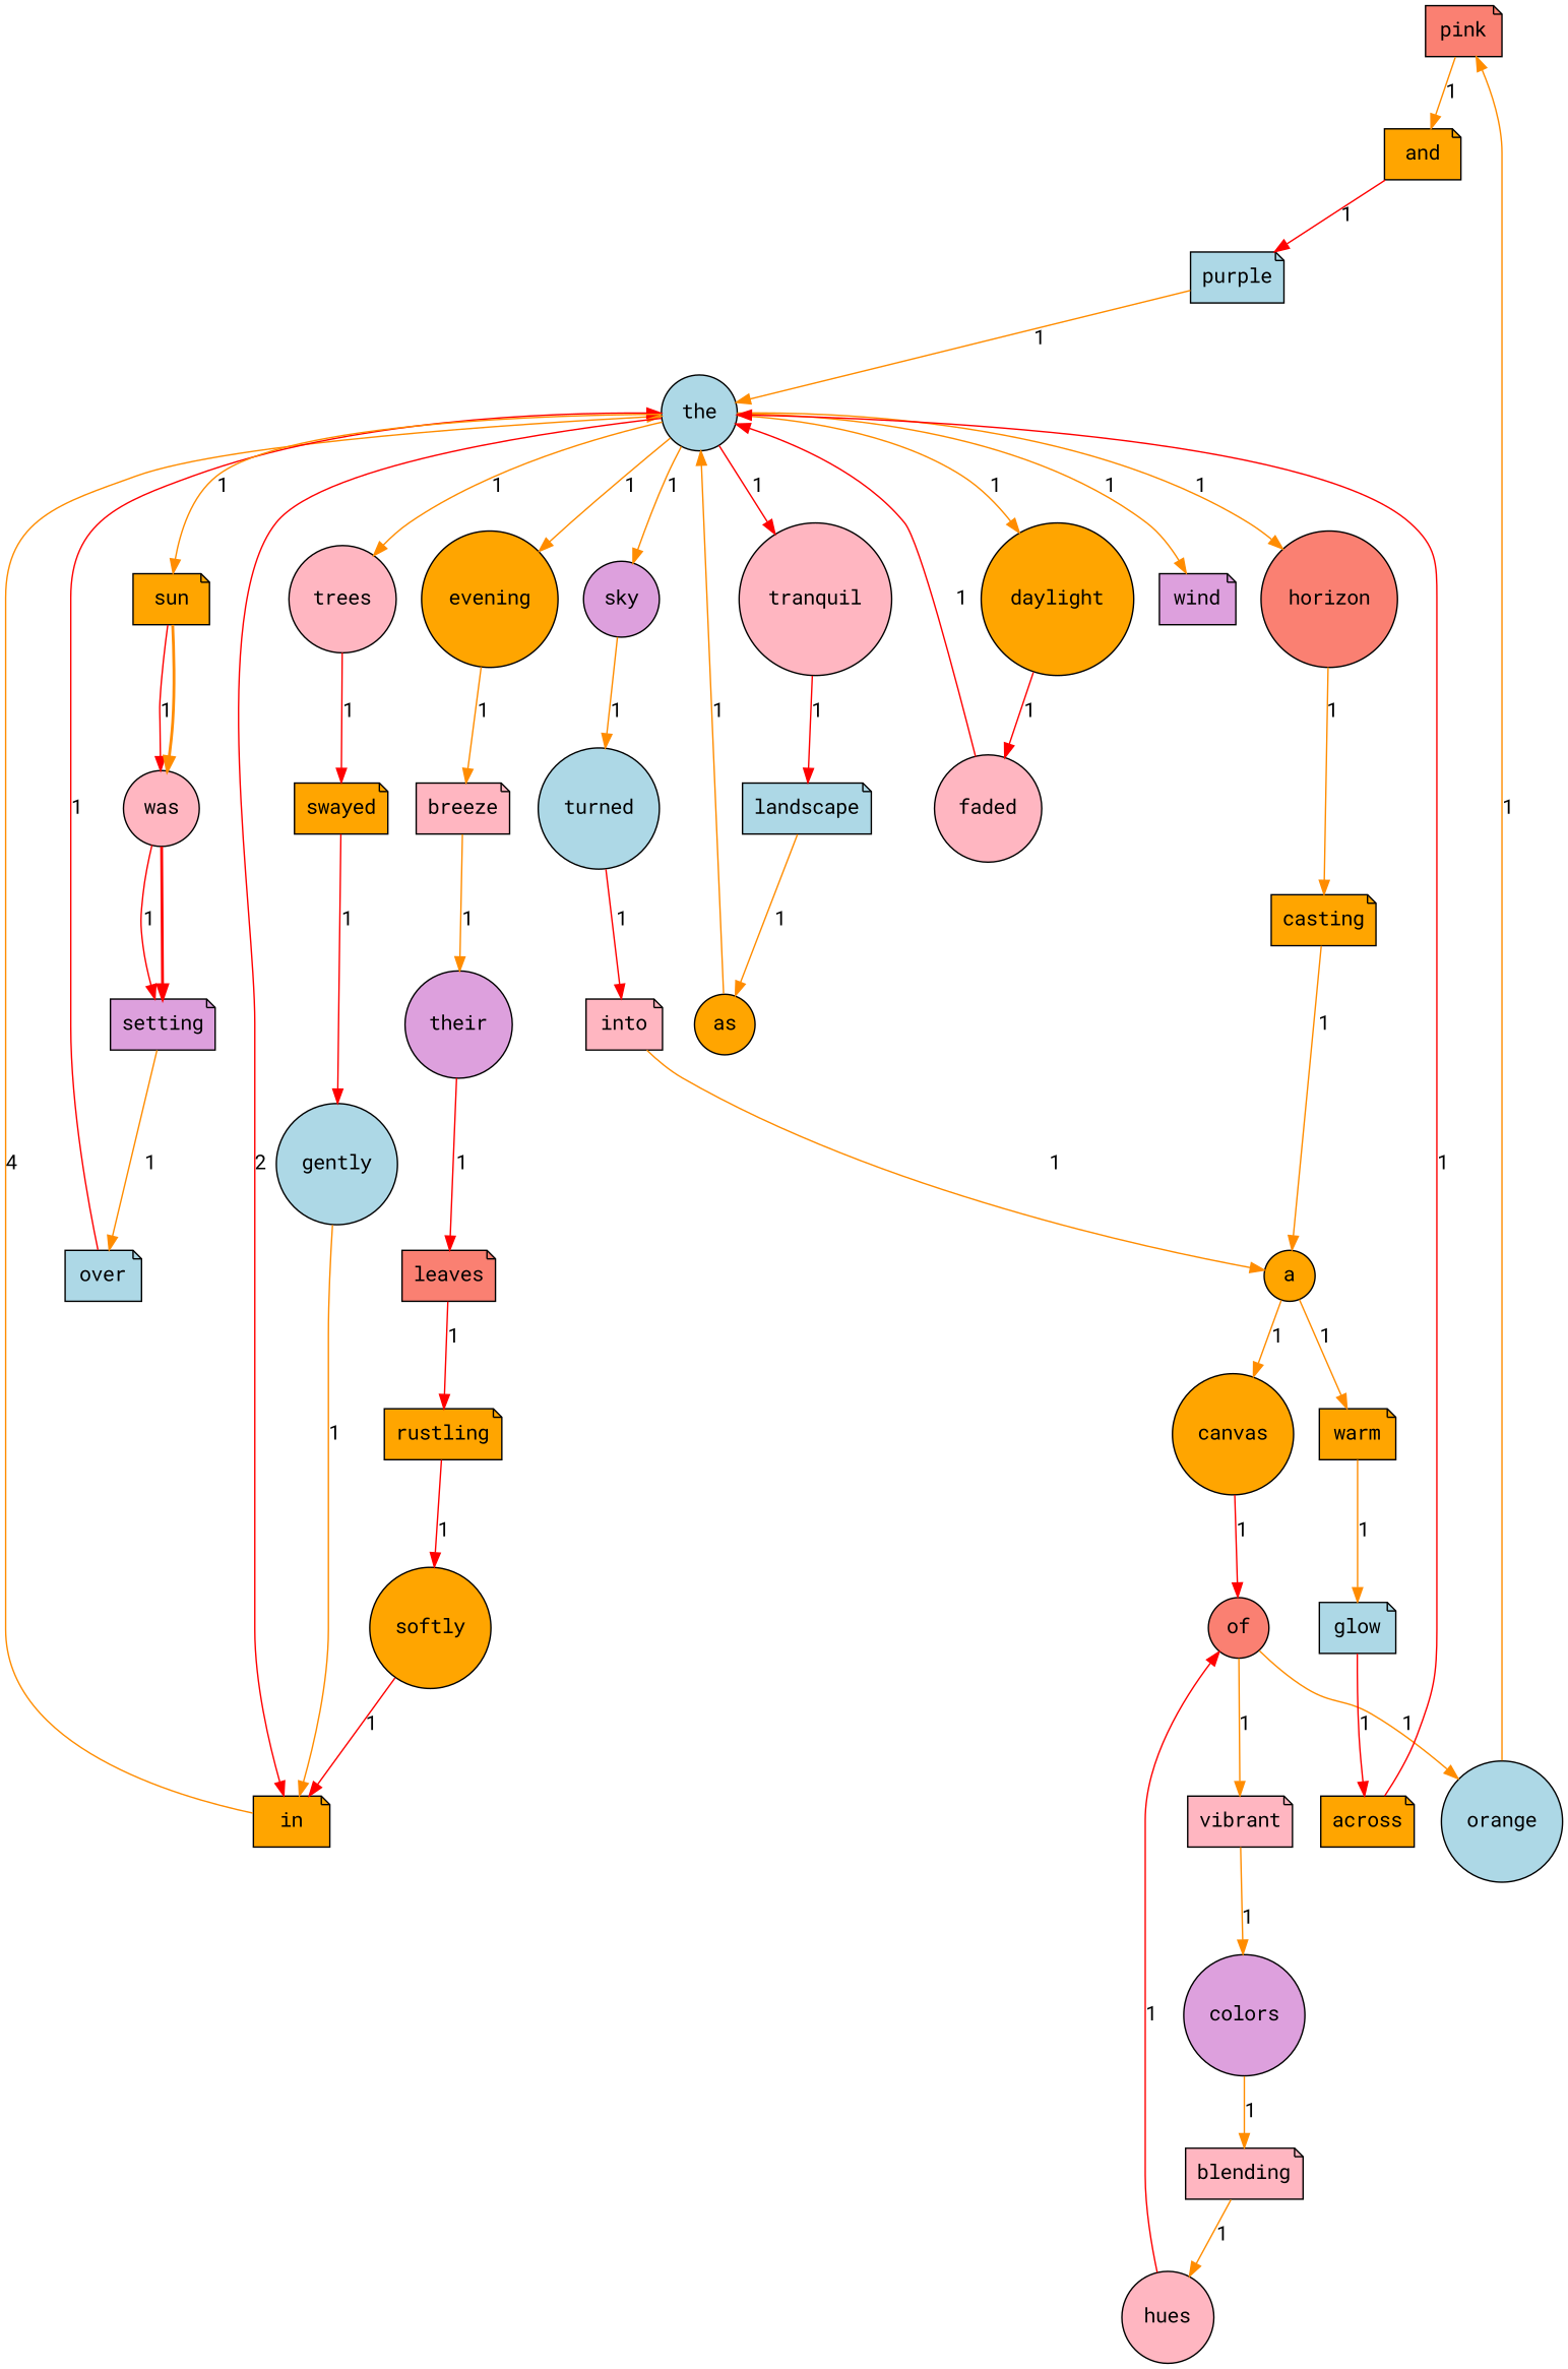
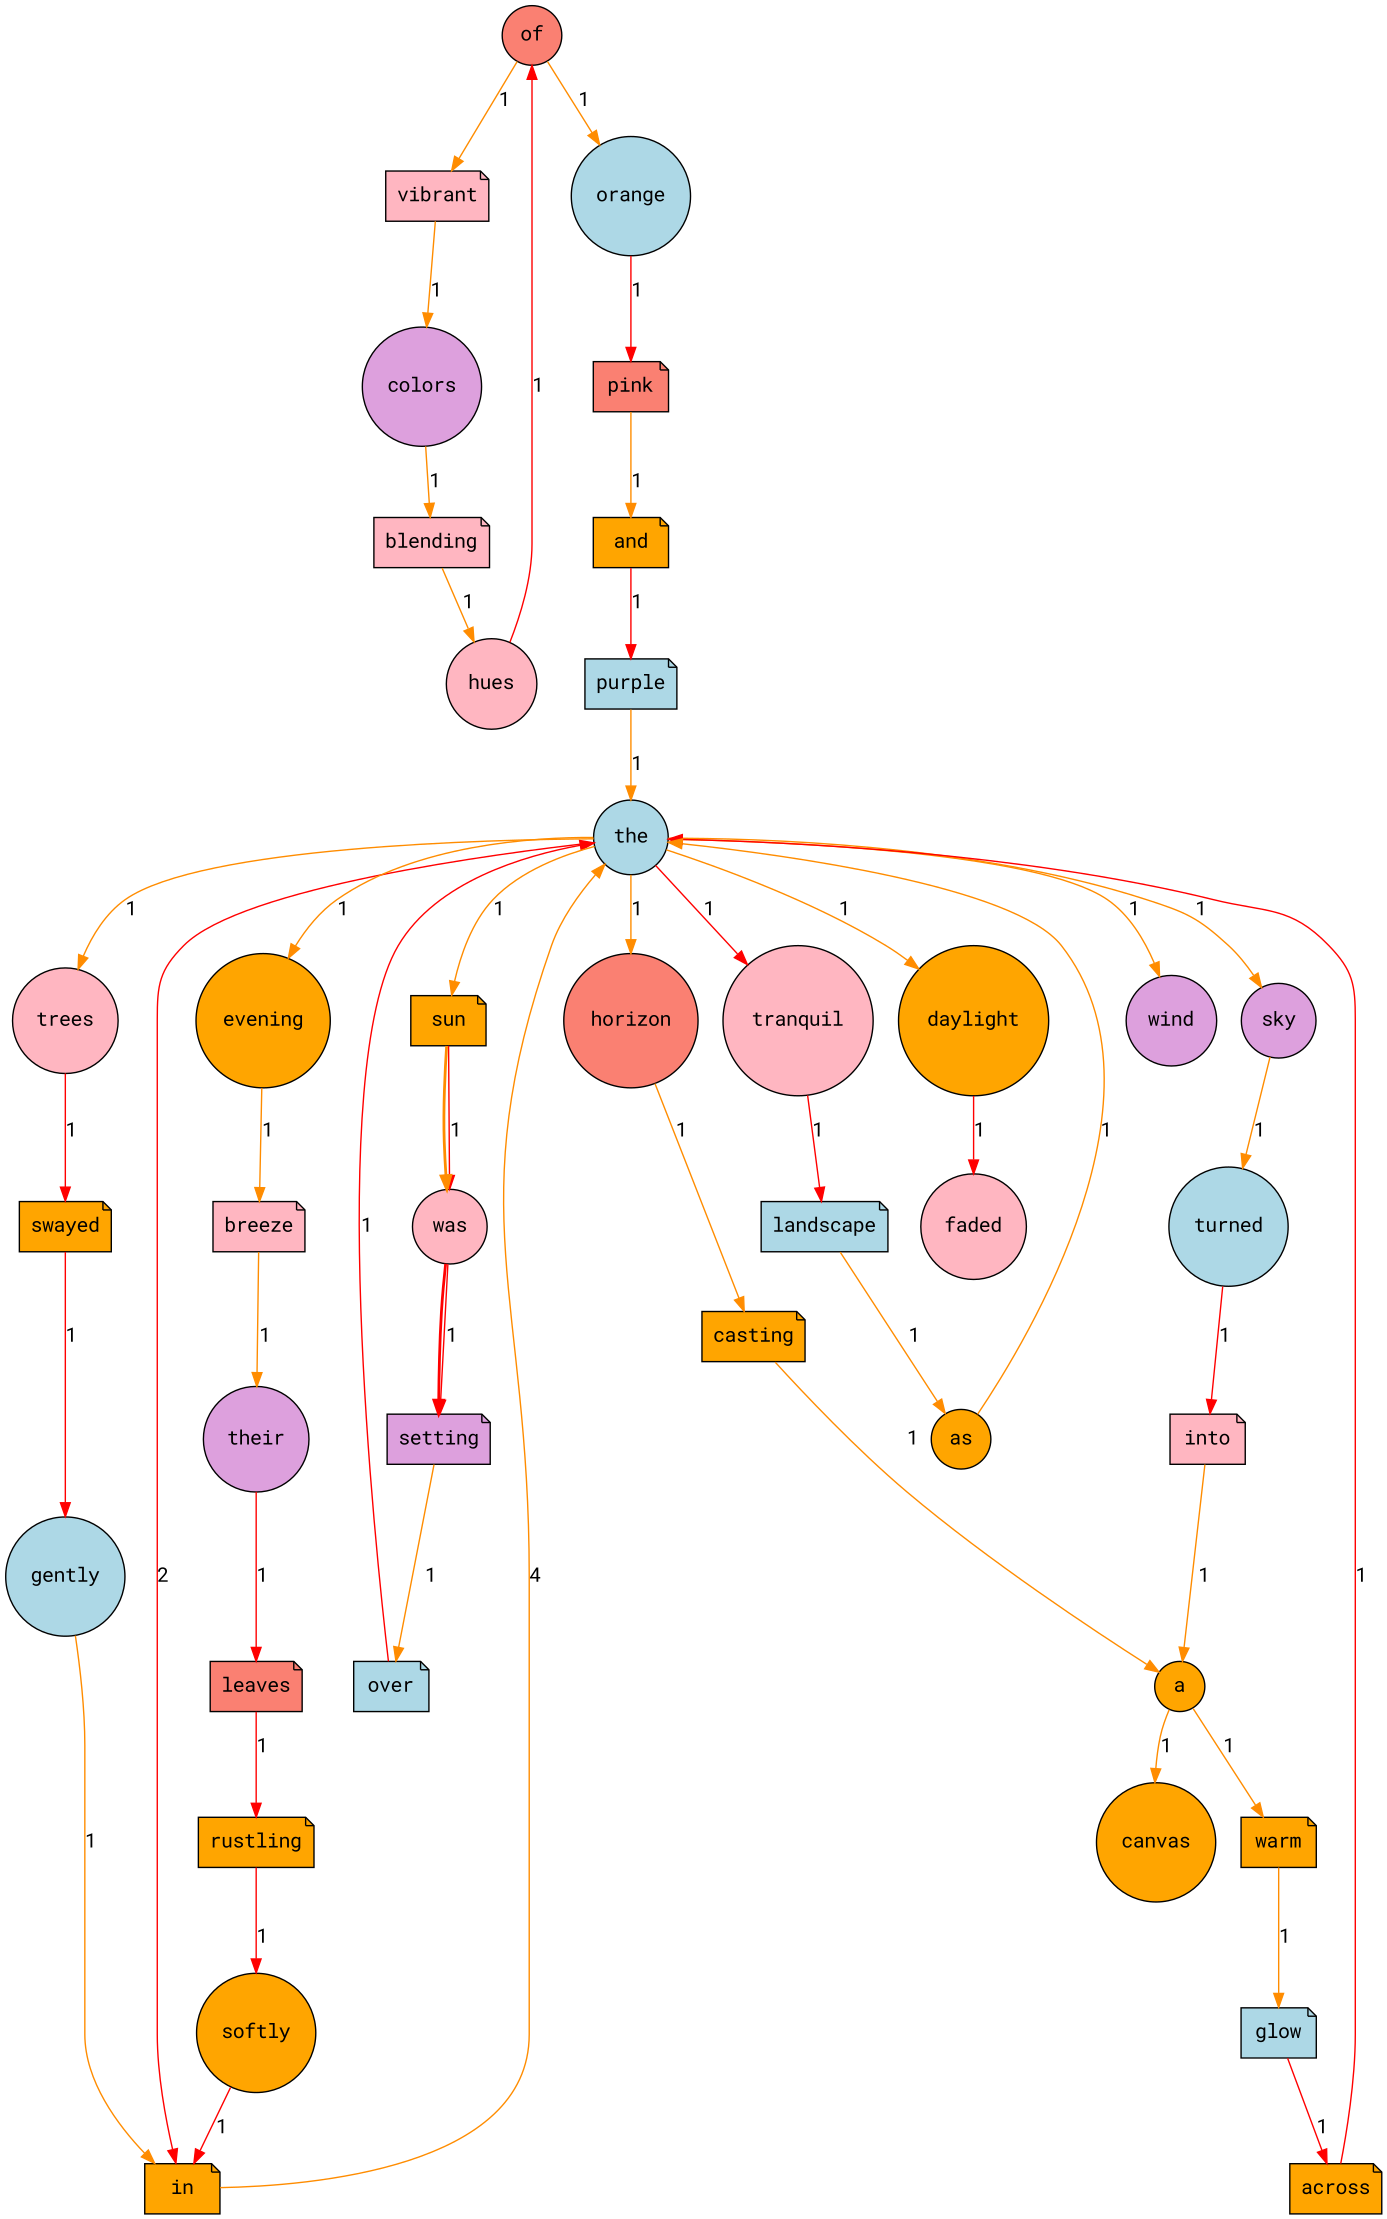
  digraph {
    fontname="Roboto Mono"
    rankdir=TB
    node [fillcolor=orange fontname="Roboto Mono" shape=circle style=filled]
    edge [color=darkorange fontname="Roboto Mono"]
    pink [fillcolor=salmon shape=note]
    and [shape=note]
    purple [fillcolor=lightblue shape=note]
    swayed [shape=note]
    gently [fillcolor=lightblue]
    in [shape=note]
    turned [fillcolor=lightblue]
    into [fillcolor=lightpink shape=note]
    a
    their [fillcolor=plum]
    leaves [fillcolor=salmon shape=note]
    rustling [shape=note]
    hues [fillcolor=lightpink]
    of [fillcolor=salmon]
    vibrant [fillcolor=lightpink shape=note]
    orange [fillcolor=lightblue]
    softly
    trees [fillcolor=lightpink]
    sun [shape=note]
    was [fillcolor=lightpink]
    setting [fillcolor=plum shape=note]
    colors [fillcolor=plum]
    blending [fillcolor=lightpink shape=note]
    over [fillcolor=lightblue shape=note]
    the [fillcolor=lightblue]
    canvas
    warm [shape=note]
    across [shape=note]
    sky [fillcolor=plum]
    tranquil [fillcolor=lightpink]
    horizon [fillcolor=salmon]
    daylight
    evening
-   wind [fillcolor=plum shape=note]
+   wind [fillcolor=plum]
    casting [shape=note]
    glow [fillcolor=lightblue shape=note]
    faded [fillcolor=lightpink]
    landscape [fillcolor=lightblue shape=note]
    as
    breeze [fillcolor=lightpink shape=note]
    pink -> and [label=1]
    and -> purple [color=red label=1]
    purple -> the [label=1]
    swayed -> gently [color=red label=1]
    gently -> in [label=1]
    in -> the [label=4]
    turned -> into [color=red label=1]
    into -> a [label=1]
    a -> canvas [label=1]
    a -> warm [label=1]
    their -> leaves [color=red label=1]
    leaves -> rustling [color=red label=1]
    rustling -> softly [color=red label=1]
    hues -> of [color=red label=1]
    of -> vibrant [label=1]
    of -> orange [label=1]
    vibrant -> colors [label=1]
-   orange -> pink [label=1]
+   orange -> pink [color=red label=1]
    softly -> in [color=red label=1]
    trees -> swayed [color=red label=1]
    sun -> was [color=red label=1]
    sun -> was [style=bold]
    was -> setting [color=red label=1]
    was -> setting [color=red style=bold]
    setting -> over [label=1]
    colors -> blending [label=1]
    blending -> hues [label=1]
    over -> the [color=red label=1]
    the -> in [color=red label=2]
    the -> trees [label=1]
    the -> sun [label=1]
    the -> sky [label=1]
    the -> tranquil [color=red label=1]
    the -> horizon [label=1]
    the -> daylight [label=1]
    the -> evening [label=1]
    the -> wind [label=1]
-   canvas -> of [color=red label=1]
    warm -> glow [label=1]
    across -> the [color=red label=1]
    sky -> turned [label=1]
    tranquil -> landscape [color=red label=1]
    horizon -> casting [label=1]
    daylight -> faded [color=red label=1]
    evening -> breeze [label=1]
    casting -> a [label=1]
    glow -> across [color=red label=1]
-   faded -> the [color=red label=1]
    landscape -> as [label=1]
    as -> the [label=1]
    breeze -> their [label=1]
  }
